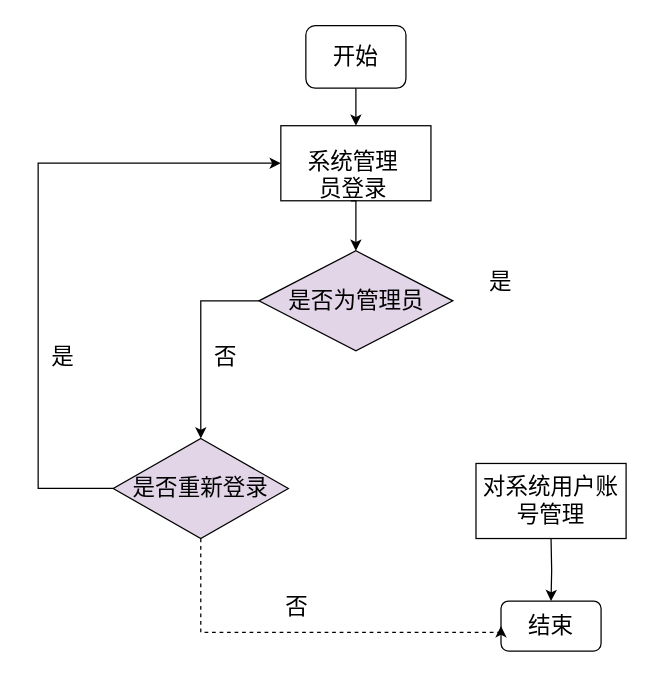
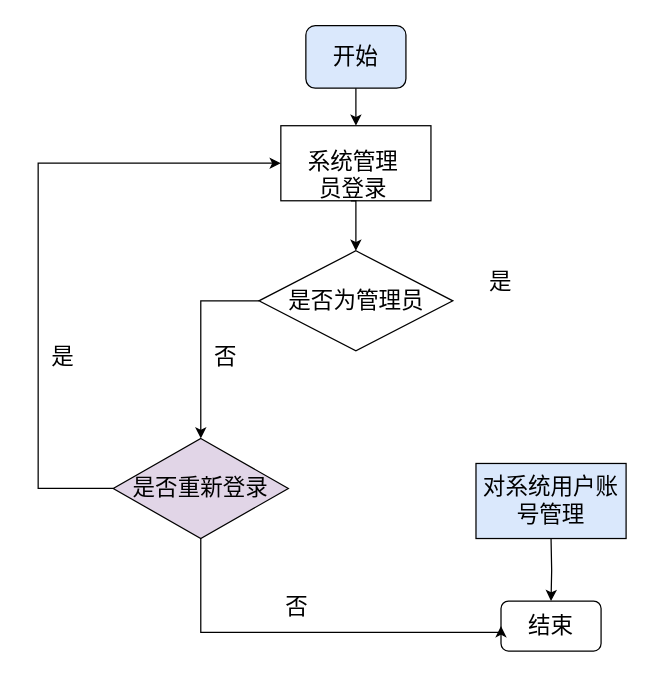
  <mxCell id="0" />
  <mxCell id="1" parent="0" />
- <mxCell id="2" value="&lt;font style=&quot;font-size: 18px&quot;&gt;开始&lt;/font&gt;" style="rounded=1;whiteSpace=wrap;html=1;" vertex="1" parent="1"><mxGeometry x="244" y="20" width="80" height="50" as="geometry" /></mxCell>
+ <mxCell id="2" value="&lt;font style=&quot;font-size: 18px&quot;&gt;开始&lt;/font&gt;" style="rounded=1;whiteSpace=wrap;html=1;fillColor=#dae8fc;" vertex="1" parent="1"><mxGeometry x="244" y="20" width="80" height="50" as="geometry" /></mxCell>
  <mxCell id="3" value="结束" style="rounded=1;whiteSpace=wrap;html=1;fontSize=18;" vertex="1" parent="1"><mxGeometry x="400" y="480" width="80" height="40" as="geometry" /></mxCell>
  <mxCell id="4" value="" style="rounded=0;whiteSpace=wrap;html=1;fontSize=18;" vertex="1" parent="1"><mxGeometry x="224" y="100" width="120" height="60" as="geometry" /></mxCell>
- <mxCell id="5" value="&lt;span&gt;是否为管理员&lt;/span&gt;" style="rhombus;whiteSpace=wrap;html=1;fontSize=18;fillColor=#e1d5e7;" vertex="1" parent="1"><mxGeometry x="206.5" y="200" width="155" height="80" as="geometry" /></mxCell>
- <mxCell id="6" value="对系统用户账号管理" style="rounded=0;whiteSpace=wrap;html=1;fontSize=18;" vertex="1" parent="1"><mxGeometry x="380" y="370" width="120" height="60" as="geometry" /></mxCell>
+ <mxCell id="5" value="&lt;span&gt;是否为管理员&lt;/span&gt;" style="rhombus;whiteSpace=wrap;html=1;fontSize=18;" vertex="1" parent="1"><mxGeometry x="206.5" y="200" width="155" height="80" as="geometry" /></mxCell>
+ <mxCell id="6" value="对系统用户账号管理" style="rounded=0;whiteSpace=wrap;html=1;fontSize=18;fillColor=#dae8fc;" vertex="1" parent="1"><mxGeometry x="380" y="370" width="120" height="60" as="geometry" /></mxCell>
  <mxCell id="7" value="是否重新登录" style="rhombus;whiteSpace=wrap;html=1;fontSize=18;fillColor=#e1d5e7;" vertex="1" parent="1"><mxGeometry x="90" y="350" width="140" height="80" as="geometry" /></mxCell>
  <mxCell id="8" value="" style="endArrow=classic;html=1;rounded=0;fontSize=18;edgeStyle=orthogonalEdgeStyle;exitX=0;exitY=0.5;exitDx=0;exitDy=0;" edge="1" parent="1" source="5"><mxGeometry width="50" height="50" relative="1" as="geometry"><mxPoint x="120" y="240" as="sourcePoint" /><mxPoint x="160" y="350" as="targetPoint" /><Array as="points"><mxPoint x="160" y="240" /></Array></mxGeometry></mxCell>
- <mxCell id="9" value="" style="endArrow=classic;html=1;rounded=0;fontSize=18;edgeStyle=orthogonalEdgeStyle;exitX=0.5;exitY=1;exitDx=0;exitDy=0;entryX=0;entryY=0.5;entryDx=0;entryDy=0;dashed=1;" edge="1" parent="1" source="7" target="3"><mxGeometry width="50" height="50" relative="1" as="geometry"><mxPoint x="300" y="310" as="sourcePoint" /><mxPoint x="350" y="260" as="targetPoint" /><Array as="points"><mxPoint x="160" y="505" /></Array></mxGeometry></mxCell>
+ <mxCell id="9" value="" style="endArrow=classic;html=1;rounded=0;fontSize=18;edgeStyle=orthogonalEdgeStyle;exitX=0.5;exitY=1;exitDx=0;exitDy=0;entryX=0;entryY=0.5;entryDx=0;entryDy=0;" edge="1" parent="1" source="7" target="3"><mxGeometry width="50" height="50" relative="1" as="geometry"><mxPoint x="300" y="310" as="sourcePoint" /><mxPoint x="350" y="260" as="targetPoint" /><Array as="points"><mxPoint x="160" y="505" /></Array></mxGeometry></mxCell>
  <mxCell id="10" value="" style="endArrow=classic;html=1;rounded=0;fontSize=18;edgeStyle=orthogonalEdgeStyle;entryX=0;entryY=0.5;entryDx=0;entryDy=0;exitX=0;exitY=0.5;exitDx=0;exitDy=0;" edge="1" parent="1" source="7" target="4"><mxGeometry width="50" height="50" relative="1" as="geometry"><mxPoint x="-20" y="180" as="sourcePoint" /><mxPoint x="30" y="130" as="targetPoint" /><Array as="points"><mxPoint x="30" y="390" /><mxPoint x="30" y="130" /></Array></mxGeometry></mxCell>
  <mxCell id="11" value="" style="endArrow=classic;html=1;rounded=0;fontSize=18;edgeStyle=orthogonalEdgeStyle;entryX=0.5;entryY=0;entryDx=0;entryDy=0;" edge="1" parent="1" target="5"><mxGeometry width="50" height="50" relative="1" as="geometry"><mxPoint x="280" y="160" as="sourcePoint" /><mxPoint x="330" y="110" as="targetPoint" /><Array as="points"><mxPoint x="284" y="160" /></Array></mxGeometry></mxCell>
  <mxCell id="12" value="" style="endArrow=classic;html=1;rounded=0;fontSize=18;edgeStyle=orthogonalEdgeStyle;entryX=0.5;entryY=0;entryDx=0;entryDy=0;" edge="1" parent="1" target="4"><mxGeometry width="50" height="50" relative="1" as="geometry"><mxPoint x="284" y="70" as="sourcePoint" /><mxPoint x="309" y="20" as="targetPoint" /><Array as="points"><mxPoint x="284" y="70" /></Array></mxGeometry></mxCell>
  <mxCell id="13" value="" style="endArrow=classic;html=1;rounded=0;fontSize=18;edgeStyle=orthogonalEdgeStyle;entryX=0.5;entryY=0;entryDx=0;entryDy=0;" edge="1" parent="1" target="3"><mxGeometry width="50" height="50" relative="1" as="geometry"><mxPoint x="440" y="430" as="sourcePoint" /><mxPoint x="350" y="260" as="targetPoint" /></mxGeometry></mxCell>
  <mxCell id="14" value="否" style="text;html=1;strokeColor=none;fillColor=none;align=center;verticalAlign=middle;whiteSpace=wrap;rounded=0;fontSize=18;" vertex="1" parent="1"><mxGeometry x="150" y="270" width="60" height="30" as="geometry" /></mxCell>
  <mxCell id="15" value="是" style="text;html=1;strokeColor=none;fillColor=none;align=center;verticalAlign=middle;whiteSpace=wrap;rounded=0;fontSize=18;" vertex="1" parent="1"><mxGeometry x="370" y="210" width="60" height="30" as="geometry" /></mxCell>
  <mxCell id="16" value="是" style="text;html=1;strokeColor=none;fillColor=none;align=center;verticalAlign=middle;whiteSpace=wrap;rounded=0;fontSize=18;" vertex="1" parent="1"><mxGeometry x="20" y="270" width="60" height="30" as="geometry" /></mxCell>
  <mxCell id="17" value="否" style="text;html=1;strokeColor=none;fillColor=none;align=center;verticalAlign=middle;whiteSpace=wrap;rounded=0;fontSize=18;" vertex="1" parent="1"><mxGeometry x="206.5" y="470" width="60" height="30" as="geometry" /></mxCell>
  <mxCell id="18" value="系统管理员登录" style="text;html=1;strokeColor=none;fillColor=none;align=center;verticalAlign=middle;whiteSpace=wrap;rounded=0;fontSize=18;" vertex="1" parent="1"><mxGeometry x="244" y="125" width="76" height="30" as="geometry" /></mxCell>
